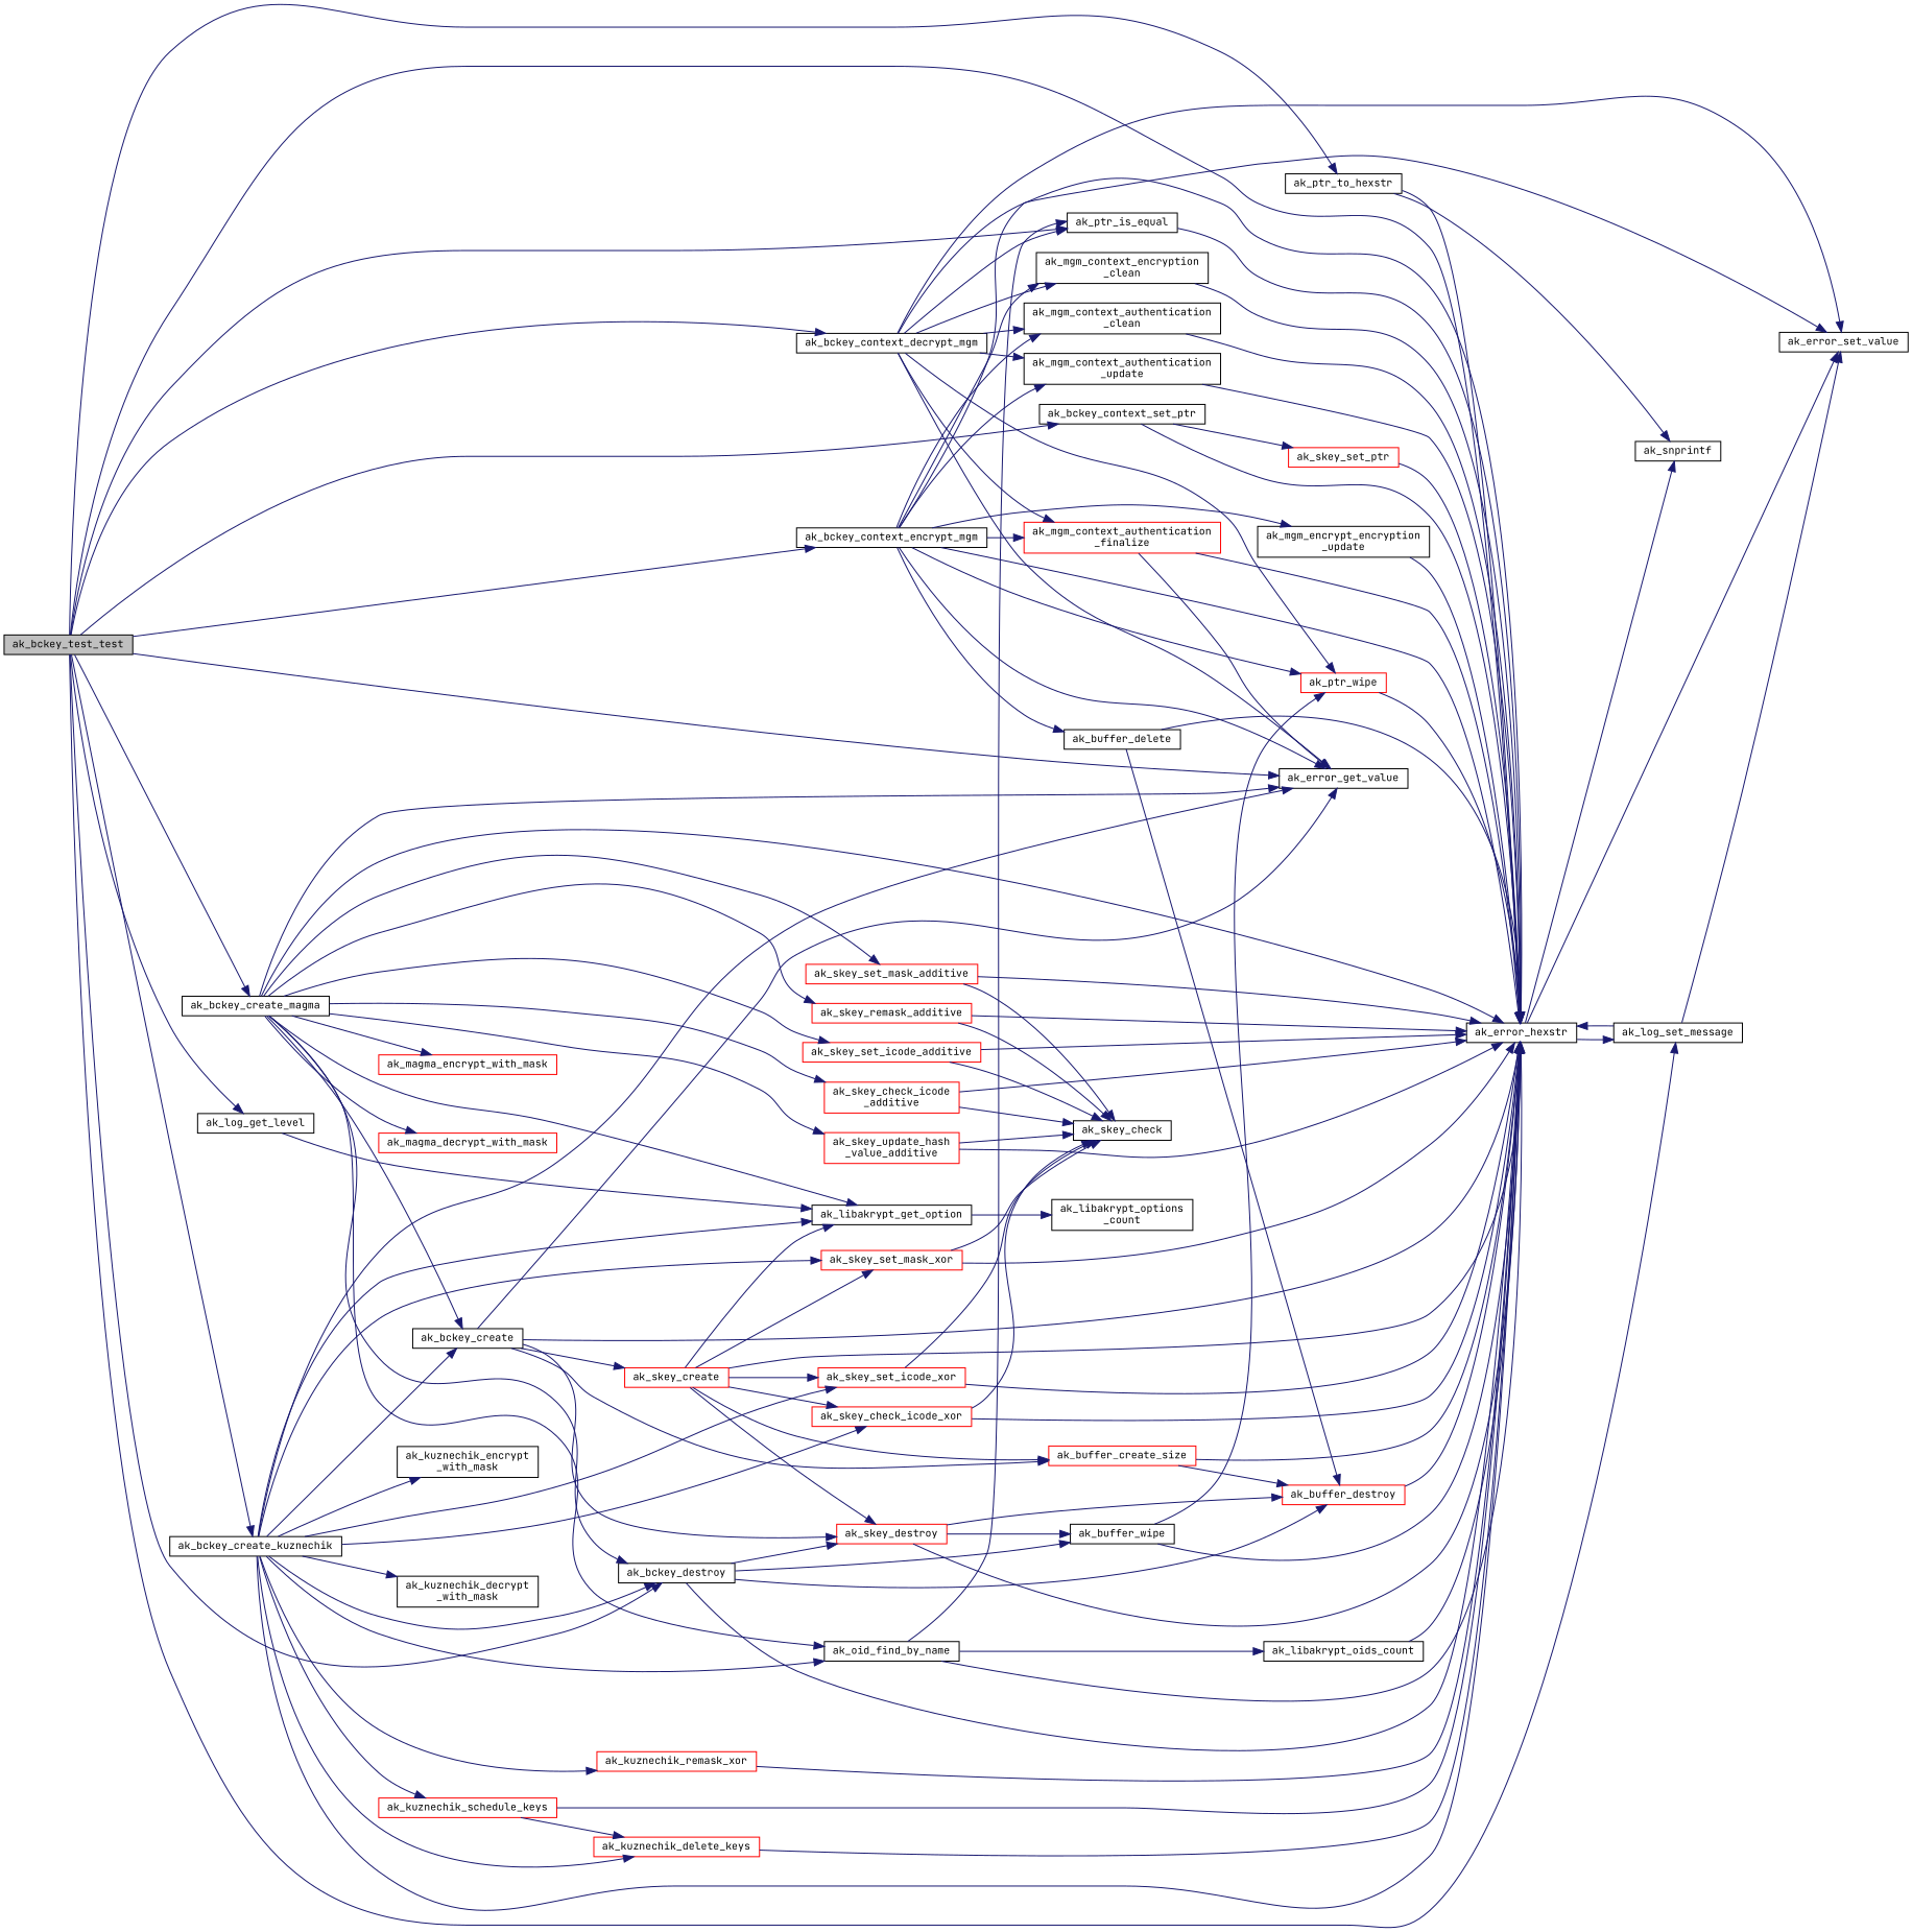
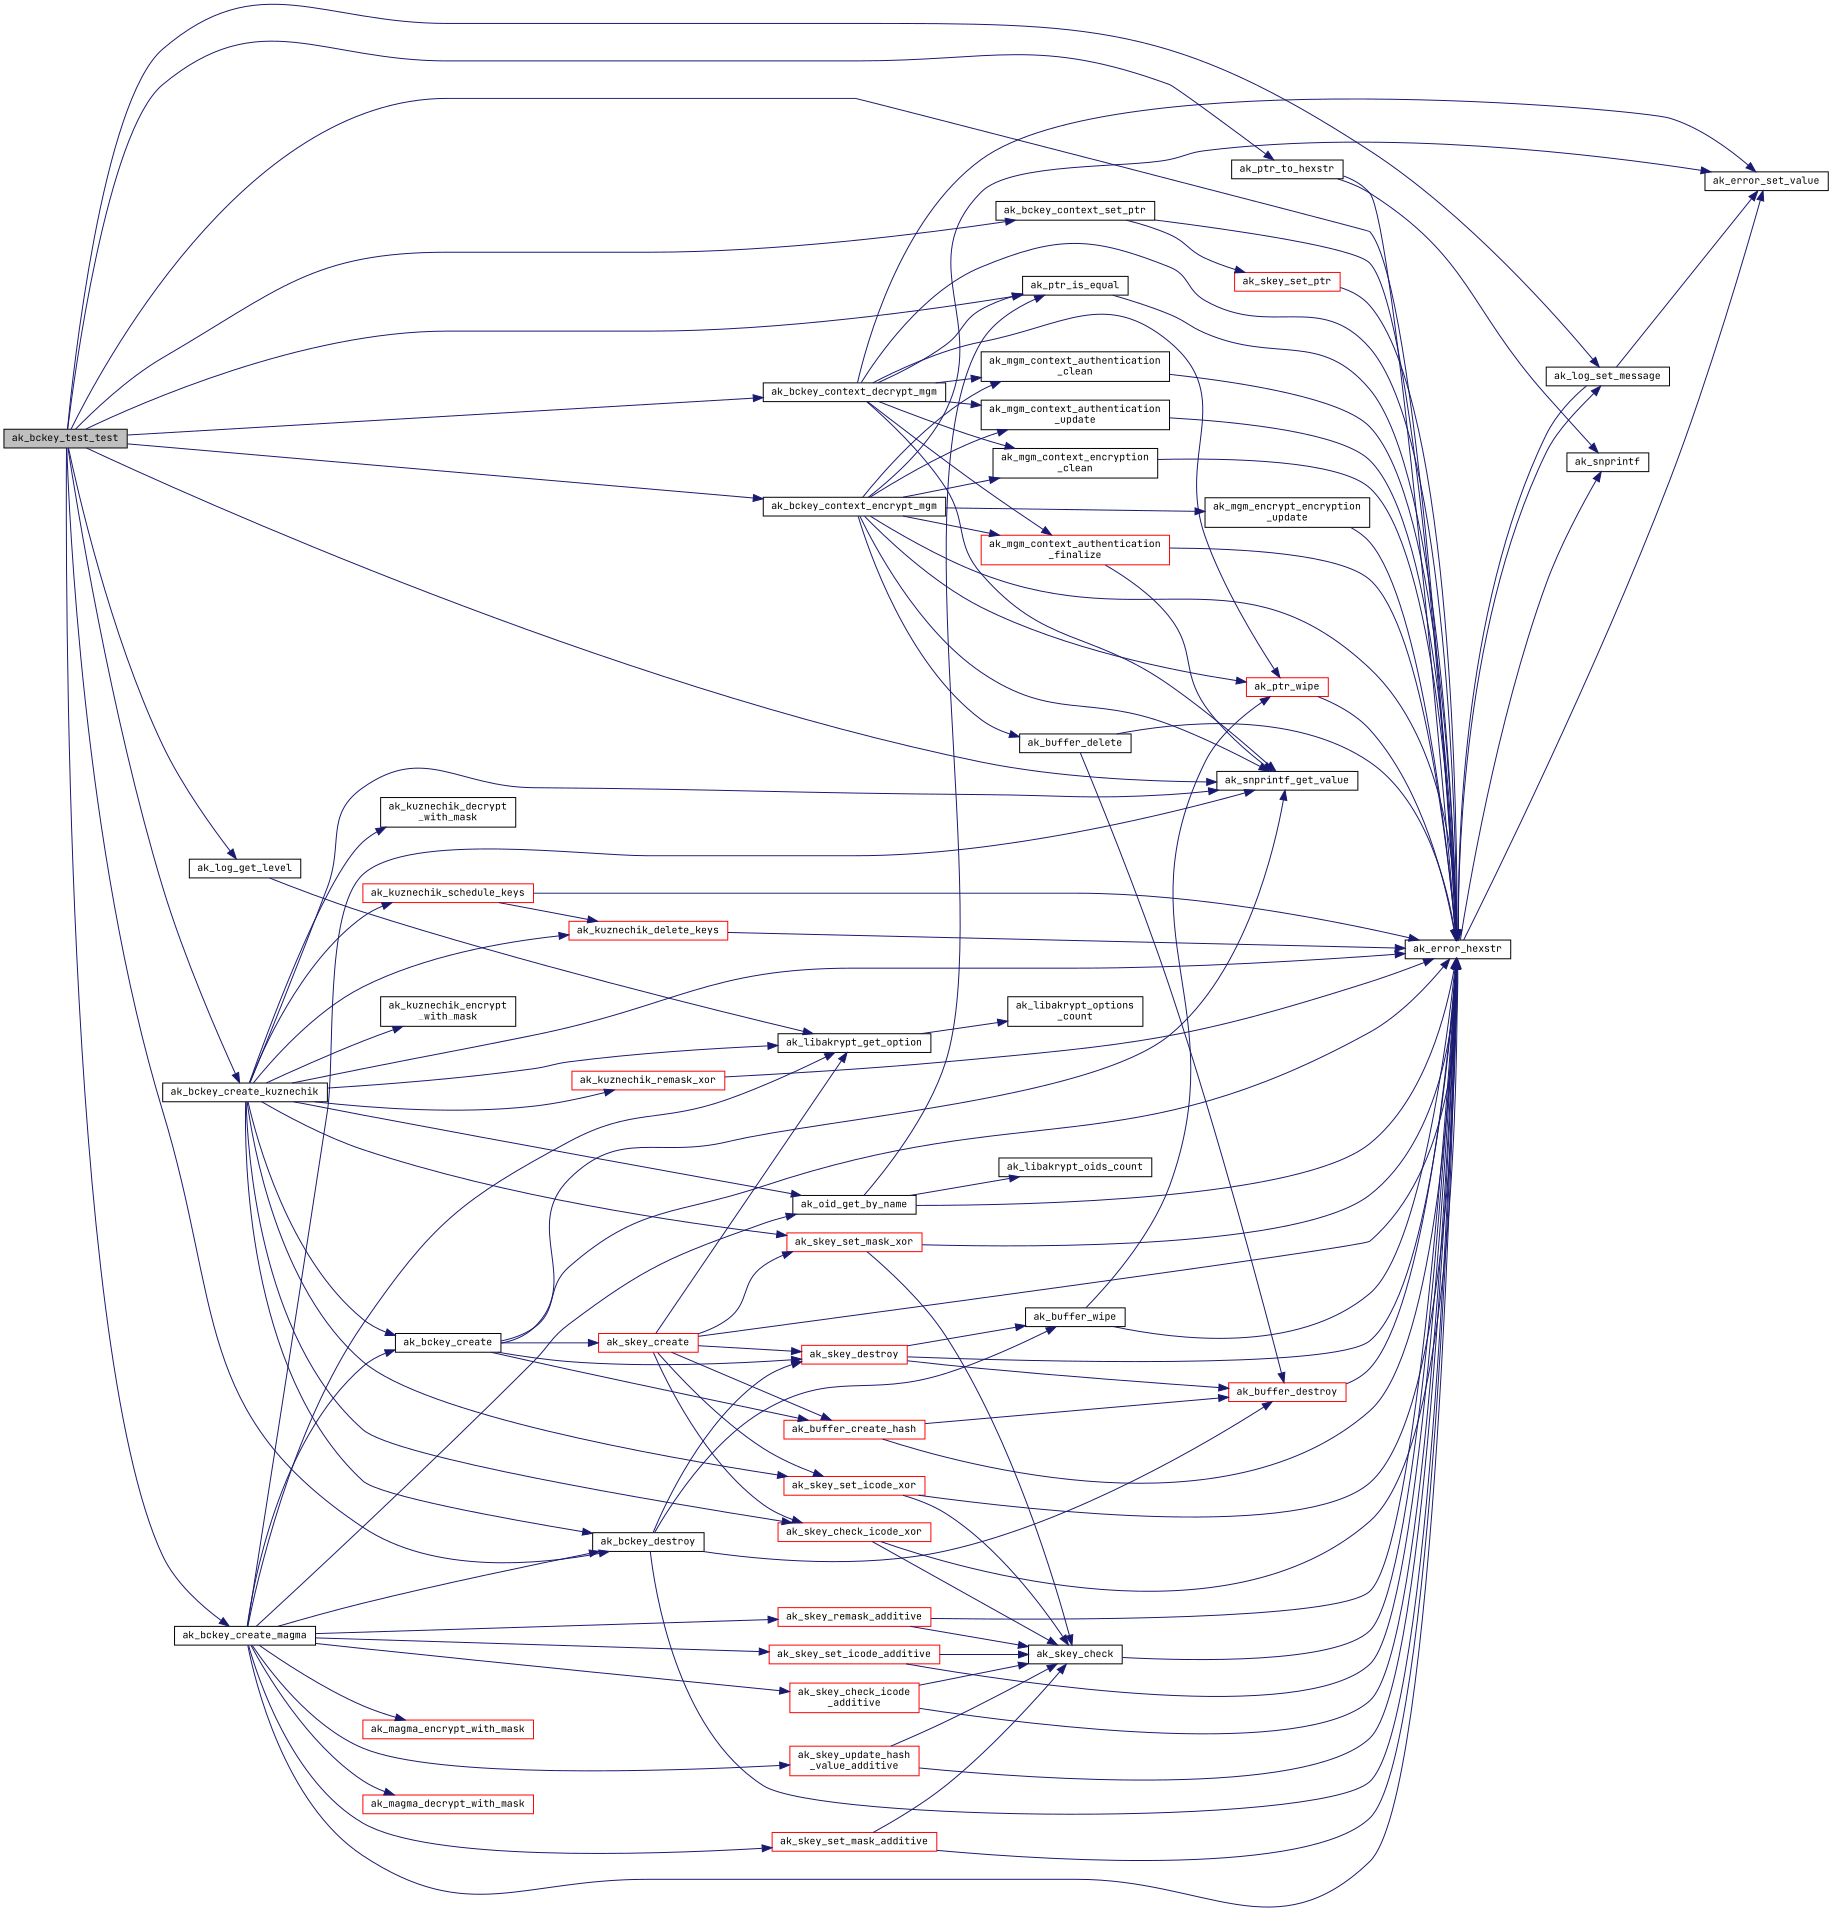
  digraph {
    fontname="JetBrains Mono"
    rankdir=LR
    node [color=black fillcolor=white fontname="JetBrains Mono" fontsize=10 shape=record style=filled]
    edge [color=midnightblue fontname="JetBrains Mono" fontsize=10 labelfontname=Helvetica labelfontsize=10 style=solid]
    n1 [fillcolor=grey75 fontcolor=black height=0.2 label=ak_bckey_test_test width=0.4]
    n2 [height=0.2 label=ak_log_get_level width=0.4]
    n3 [height=0.2 label=ak_bckey_create_kuznechik width=0.4]
    n4 [height=0.2 label=ak_error_hexstr width=0.4]
    n5 [height=0.2 label=ak_log_set_message width=0.4]
-   n6 [height=0.2 label=ak_error_get_value width=0.4]
+   n6 [height=0.2 label=ak_snprintf_get_value width=0.4]
    n7 [height=0.2 label=ak_ptr_is_equal width=0.4]
    n8 [height=0.2 label=ak_bckey_destroy width=0.4]
    n9 [height=0.2 label=ak_bckey_context_set_ptr width=0.4]
    n10 [height=0.2 label=ak_bckey_create_magma width=0.4]
    n11 [height=0.2 label=ak_bckey_context_encrypt_mgm width=0.4]
    n12 [height=0.2 label=ak_ptr_to_hexstr width=0.4]
    n13 [height=0.2 label=ak_bckey_context_decrypt_mgm width=0.4]
    n14 [height=0.2 label=ak_libakrypt_get_option width=0.4]
    n15 [height=0.2 label=ak_bckey_create width=0.4]
    n16 [color=red height=0.2 label=ak_skey_set_mask_xor width=0.4]
    n17 [color=red height=0.2 label=ak_skey_set_icode_xor width=0.4]
    n18 [color=red height=0.2 label=ak_skey_check_icode_xor width=0.4]
-   n19 [height=0.2 label=ak_oid_find_by_name width=0.4]
+   n19 [height=0.2 label=ak_oid_get_by_name width=0.4]
    n20 [color=red height=0.2 label=ak_kuznechik_remask_xor width=0.4]
    n21 [color=red height=0.2 label=ak_kuznechik_schedule_keys width=0.4]
    n22 [color=red height=0.2 label=ak_kuznechik_delete_keys width=0.4]
    n23 [height=0.2 label="ak_kuznechik_encrypt\l_with_mask" width=0.4]
    n24 [height=0.2 label="ak_kuznechik_decrypt\l_with_mask" width=0.4]
    n25 [height=0.2 label=ak_snprintf width=0.4]
    n26 [height=0.2 label=ak_error_set_value width=0.4]
    n27 [color=red height=0.2 label=ak_skey_destroy width=0.4]
    n28 [height=0.2 label=ak_buffer_wipe width=0.4]
    n29 [color=red height=0.2 label=ak_buffer_destroy width=0.4]
    n30 [color=red height=0.2 label=ak_skey_set_ptr width=0.4]
    n31 [color=red height=0.2 label=ak_skey_set_mask_additive width=0.4]
    n32 [color=red height=0.2 label=ak_skey_remask_additive width=0.4]
    n33 [color=red height=0.2 label=ak_skey_set_icode_additive width=0.4]
    n34 [color=red height=0.2 label="ak_skey_check_icode\l_additive" width=0.4]
    n35 [color=red height=0.2 label="ak_skey_update_hash\l_value_additive" width=0.4]
    n36 [color=red height=0.2 label=ak_magma_encrypt_with_mask width=0.4]
    n37 [color=red height=0.2 label=ak_magma_decrypt_with_mask width=0.4]
    n38 [color=red height=0.2 label=ak_ptr_wipe width=0.4]
    n39 [height=0.2 label="ak_mgm_context_authentication\l_clean" width=0.4]
    n40 [height=0.2 label="ak_mgm_context_authentication\l_update" width=0.4]
    n41 [height=0.2 label="ak_mgm_context_encryption\l_clean" width=0.4]
    n42 [height=0.2 label="ak_mgm_encrypt_encryption\l_update" width=0.4]
    n43 [color=red height=0.2 label="ak_mgm_context_authentication\l_finalize" width=0.4]
    n44 [height=0.2 label=ak_buffer_delete width=0.4]
    n45 [height=0.2 label="ak_libakrypt_options\l_count" width=0.4]
    n46 [color=red height=0.2 label=ak_skey_create width=0.4]
-   n47 [color=red height=0.2 label=ak_buffer_create_size width=0.4]
+   n47 [color=red height=0.2 label=ak_buffer_create_hash width=0.4]
    n48 [height=0.2 label=ak_skey_check width=0.4]
    n49 [height=0.2 label=ak_libakrypt_oids_count width=0.4]
    n1 -> n2
    n1 -> n3
    n1 -> n4
    n1 -> n5
    n1 -> n6
    n1 -> n7
    n1 -> n8
    n1 -> n9
    n1 -> n10
    n1 -> n11
    n1 -> n12
    n1 -> n13
    n2 -> n14
    n3 -> n4
    n3 -> n6
    n3 -> n8
    n3 -> n14
    n3 -> n15
    n3 -> n16
    n3 -> n17
    n3 -> n18
    n3 -> n19
    n3 -> n20
    n3 -> n21
    n3 -> n22
    n3 -> n23
    n3 -> n24
    n4 -> n5
    n4 -> n25
    n4 -> n26
    n5 -> n4
    n5 -> n26
    n7 -> n4
    n8 -> n4
    n8 -> n27
    n8 -> n28
    n8 -> n29
    n9 -> n4
    n9 -> n30
    n10 -> n4
    n10 -> n6
    n10 -> n8
    n10 -> n14
    n10 -> n15
    n10 -> n19
    n10 -> n31
    n10 -> n32
    n10 -> n33
    n10 -> n34
    n10 -> n35
    n10 -> n36
    n10 -> n37
    n11 -> n4
    n11 -> n6
    n11 -> n26
    n11 -> n38
    n11 -> n39
    n11 -> n40
    n11 -> n41
    n11 -> n42
    n11 -> n43
    n11 -> n44
    n12 -> n4
    n12 -> n25
    n13 -> n4
    n13 -> n6
    n13 -> n7
    n13 -> n26
    n13 -> n38
    n13 -> n39
    n13 -> n40
    n13 -> n41
    n13 -> n43
    n14 -> n45
    n15 -> n4
    n15 -> n6
    n15 -> n27
    n15 -> n46
    n15 -> n47
    n16 -> n4
    n16 -> n48
    n17 -> n4
    n17 -> n48
    n18 -> n4
    n18 -> n48
    n19 -> n4
    n19 -> n7
    n19 -> n49
    n20 -> n4
    n21 -> n4
    n21 -> n22
    n22 -> n4
    n27 -> n4
    n27 -> n28
    n27 -> n29
    n28 -> n4
    n28 -> n38
    n29 -> n4
    n30 -> n4
    n31 -> n4
    n31 -> n48
    n32 -> n4
    n32 -> n48
    n33 -> n4
    n33 -> n48
    n34 -> n4
    n34 -> n48
    n35 -> n4
    n35 -> n48
    n38 -> n4
    n39 -> n4
    n40 -> n4
    n41 -> n4
    n42 -> n4
    n43 -> n4
    n43 -> n6
    n44 -> n4
    n44 -> n29
    n46 -> n4
    n46 -> n14
    n46 -> n16
    n46 -> n17
    n46 -> n18
    n46 -> n27
    n46 -> n47
    n47 -> n4
    n47 -> n29
-   n49 -> n4
+   n48 -> n4
  }
